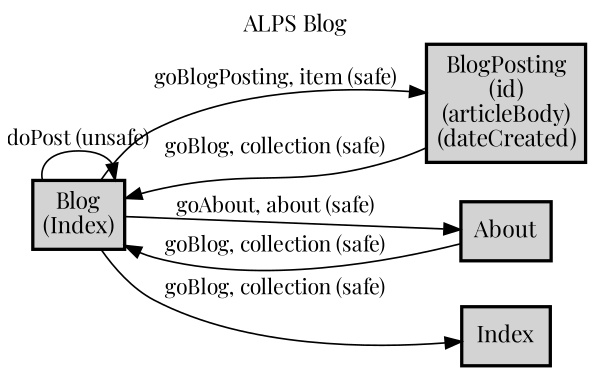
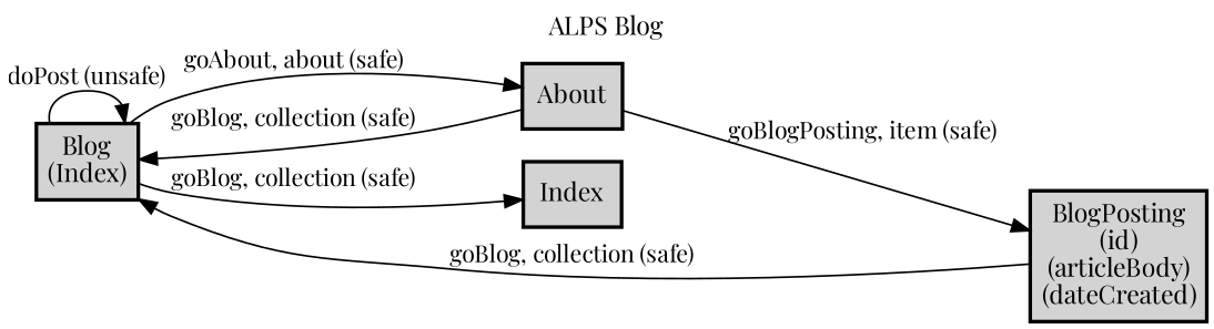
  digraph {
    fontname="Playfair Display"
    label="ALPS Blog"
    labelloc=t
    rankdir=LR
    node [fillcolor=lightgray fontname="Playfair Display" shape=box style="bold,filled"]
    edge [fontname="Playfair Display" fontsize=13]
    n1 [label=<<table cellspacing="0" cellpadding="5" border="0"><tr><td>Blog<br />(Index)<br /></td></tr></table>> margin=0.02]
    n2 [label=<<table cellspacing="0" cellpadding="5" border="0"><tr><td>BlogPosting<br />(id)<br />(articleBody)<br />(dateCreated)<br /></td></tr></table>> margin=0.02]
    n3 [label=About]
    n4 [label=Index]
    n1 -> n1 [label=<doPost (unsafe)>]
-   n1 -> n2 [label=<goBlogPosting, item (safe)>]
+   n3 -> n2 [label=<goBlogPosting, item (safe)>]
    n1 -> n3 [label=<goAbout, about (safe)>]
    n1 -> n4 [label=<goBlog, collection (safe)>]
    n2 -> n1 [label=<goBlog, collection (safe)>]
    n3 -> n1 [label=<goBlog, collection (safe)>]
  }
